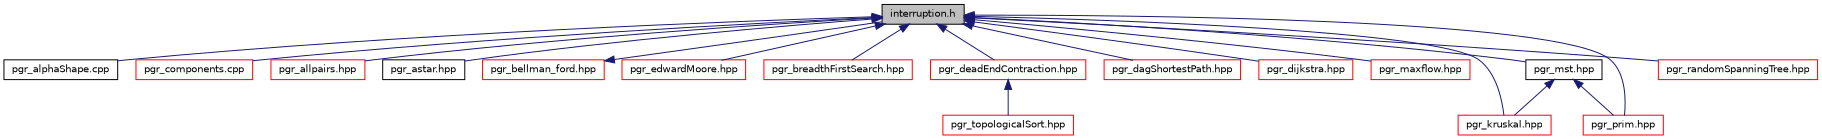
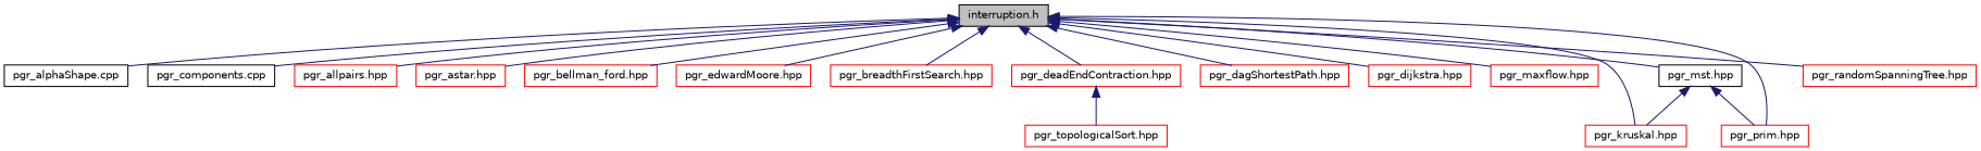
  digraph {
    node [color=red fillcolor=white fontname=Helvetica fontsize=10 shape=record style=filled]
    edge [color=midnightblue dir=back fontname=Helvetica fontsize=10 labelfontname=Helvetica labelfontsize=10 style=solid]
    n1 [color=black fillcolor=grey75 fontcolor=black height=0.2 label="interruption.h" width=0.4]
    n2 [color=black height=0.2 label="pgr_alphaShape.cpp" width=0.4]
-   n3 [height=0.2 label="pgr_components.cpp" width=0.4]
+   n3 [color=black height=0.2 label="pgr_components.cpp" width=0.4]
    n4 [height=0.2 label="pgr_allpairs.hpp" width=0.4]
-   n5 [color=black height=0.2 label="pgr_astar.hpp" width=0.4]
+   n5 [height=0.2 label="pgr_astar.hpp" width=0.4]
    n6 [height=0.2 label="pgr_bellman_ford.hpp" width=0.4]
    n7 [height=0.2 label="pgr_edwardMoore.hpp" width=0.4]
    n8 [height=0.2 label="pgr_breadthFirstSearch.hpp" width=0.4]
    n9 [height=0.2 label="pgr_deadEndContraction.hpp" width=0.4]
    n10 [height=0.2 label="pgr_dagShortestPath.hpp" width=0.4]
    n11 [height=0.2 label="pgr_dijkstra.hpp" width=0.4]
    n12 [height=0.2 label="pgr_maxflow.hpp" width=0.4]
    n13 [height=0.2 label="pgr_kruskal.hpp" width=0.4]
    n14 [color=black height=0.2 label="pgr_mst.hpp" width=0.4]
    n15 [height=0.2 label="pgr_prim.hpp" width=0.4]
    n16 [height=0.2 label="pgr_randomSpanningTree.hpp" width=0.4]
    n17 [height=0.2 label="pgr_topologicalSort.hpp" width=0.4]
    n1 -> n2
    n1 -> n3
    n1 -> n4
    n1 -> n5
-   n6 -> n1
+   n1 -> n6
    n1 -> n7
    n1 -> n8
    n1 -> n9
    n1 -> n10
    n1 -> n11
    n1 -> n12
    n1 -> n13
    n1 -> n14
    n1 -> n15
    n1 -> n16
    n9 -> n17
    n14 -> n13
    n14 -> n15
  }
